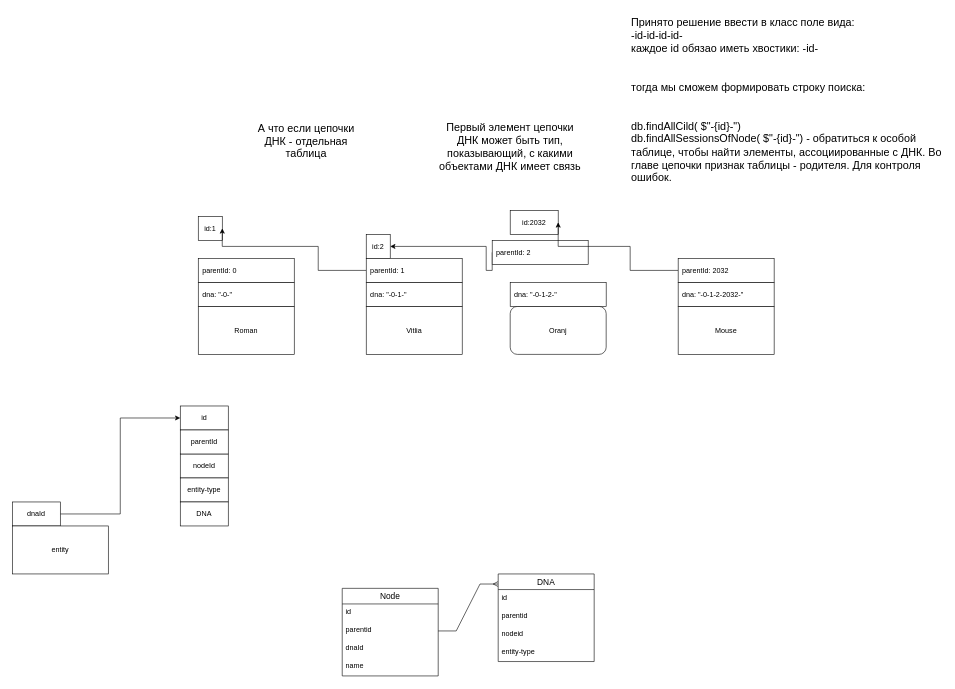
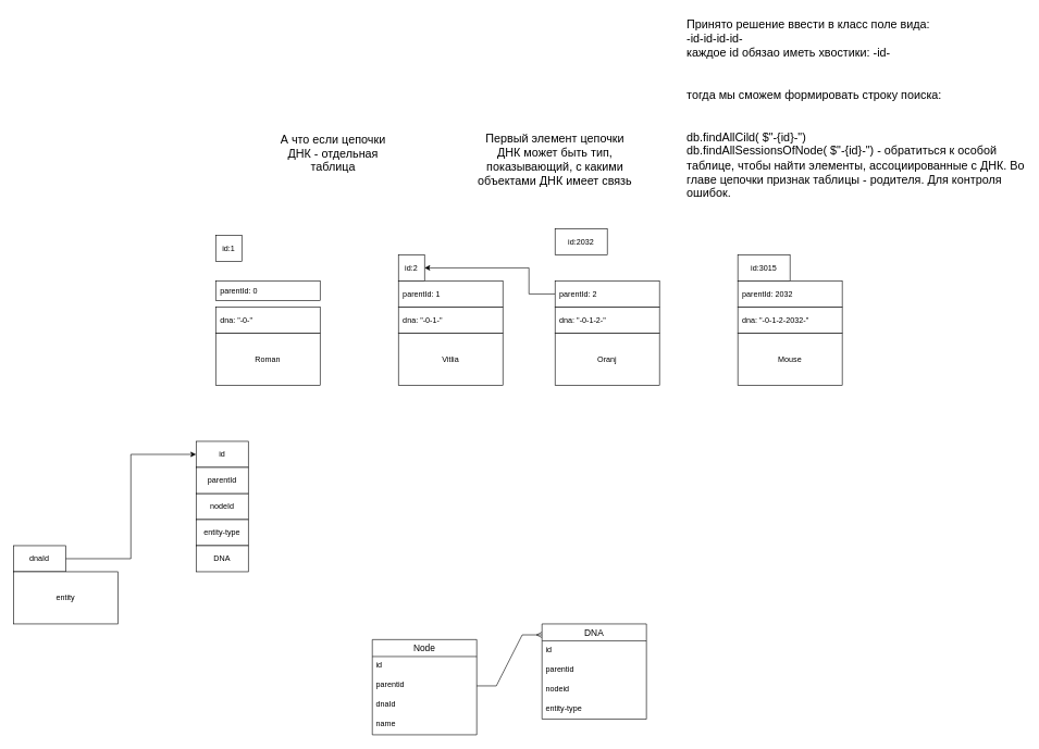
  <mxCell id="0" />
  <mxCell id="1" parent="0" />
  <mxCell id="2" value="id:1" style="rounded=0;whiteSpace=wrap;html=1;" vertex="1" parent="1"><mxGeometry x="330" y="360" width="40" height="40" as="geometry" /></mxCell>
  <mxCell id="3" value="Roman" style="rounded=0;whiteSpace=wrap;html=1;" vertex="1" parent="1"><mxGeometry x="330" y="510" width="160" height="80" as="geometry" /></mxCell>
  <mxCell id="4" value="dna: &quot;-0-&quot;" style="rounded=0;whiteSpace=wrap;html=1;align=left;spacingLeft=5;" vertex="1" parent="1"><mxGeometry x="330" y="470" width="160" height="40" as="geometry" /></mxCell>
- <mxCell id="5" value="parentId: 0" style="rounded=0;whiteSpace=wrap;html=1;align=left;spacingLeft=5;" vertex="1" parent="1"><mxGeometry x="330" y="430" width="160" height="40" as="geometry" /></mxCell>
+ <mxCell id="5" value="parentId: 0" style="rounded=0;whiteSpace=wrap;html=1;align=left;spacingLeft=5;" vertex="1" parent="1"><mxGeometry x="330" y="430" width="160" height="30" as="geometry" /></mxCell>
  <mxCell id="6" value="id:2" style="rounded=0;whiteSpace=wrap;html=1;" vertex="1" parent="1"><mxGeometry x="610" y="390" width="40" height="40" as="geometry" /></mxCell>
  <mxCell id="7" value="Vitlia" style="rounded=0;whiteSpace=wrap;html=1;" vertex="1" parent="1"><mxGeometry x="610" y="510" width="160" height="80" as="geometry" /></mxCell>
  <mxCell id="8" value="dna: &quot;-0-1-&quot;" style="rounded=0;whiteSpace=wrap;html=1;align=left;spacingLeft=5;" vertex="1" parent="1"><mxGeometry x="610" y="470" width="160" height="40" as="geometry" /></mxCell>
- <mxCell id="9" style="edgeStyle=orthogonalEdgeStyle;rounded=0;orthogonalLoop=1;jettySize=auto;html=1;exitX=0;exitY=0.5;exitDx=0;exitDy=0;entryX=1;entryY=0.5;entryDx=0;entryDy=0;" edge="1" parent="1" source="10" target="2"><mxGeometry relative="1" as="geometry"><Array as="points"><mxPoint x="530" y="450" /><mxPoint x="530" y="410" /></Array></mxGeometry></mxCell>
  <mxCell id="10" value="parentId: 1" style="rounded=0;whiteSpace=wrap;html=1;align=left;spacingLeft=5;" vertex="1" parent="1"><mxGeometry x="610" y="430" width="160" height="40" as="geometry" /></mxCell>
  <mxCell id="11" value="id:2032" style="rounded=0;whiteSpace=wrap;html=1;" vertex="1" parent="1"><mxGeometry x="850" y="350" width="80" height="40" as="geometry" /></mxCell>
- <mxCell id="12" value="Oranj" style="whiteSpace=wrap;html=1;rounded=1;" vertex="1" parent="1"><mxGeometry x="850" y="510" width="160" height="80" as="geometry" /></mxCell>
+ <mxCell id="12" value="Oranj" style="rounded=0;whiteSpace=wrap;html=1;" vertex="1" parent="1"><mxGeometry x="850" y="510" width="160" height="80" as="geometry" /></mxCell>
  <mxCell id="13" value="dna: &quot;-0-1-2-&quot;" style="rounded=0;whiteSpace=wrap;html=1;align=left;spacingLeft=5;" vertex="1" parent="1"><mxGeometry x="850" y="470" width="160" height="40" as="geometry" /></mxCell>
  <mxCell id="14" style="edgeStyle=orthogonalEdgeStyle;rounded=0;orthogonalLoop=1;jettySize=auto;html=1;exitX=0;exitY=0.5;exitDx=0;exitDy=0;entryX=1;entryY=0.5;entryDx=0;entryDy=0;" edge="1" parent="1" source="15" target="6"><mxGeometry relative="1" as="geometry"><Array as="points"><mxPoint x="810" y="450" /><mxPoint x="810" y="410" /></Array></mxGeometry></mxCell>
- <mxCell id="15" value="parentId: 2" style="rounded=0;whiteSpace=wrap;html=1;align=left;spacingLeft=5;" vertex="1" parent="1"><mxGeometry x="820" y="400" width="160" height="40" as="geometry" /></mxCell>
+ <mxCell id="15" value="parentId: 2" style="rounded=0;whiteSpace=wrap;html=1;align=left;spacingLeft=5;" vertex="1" parent="1"><mxGeometry x="850" y="430" width="160" height="40" as="geometry" /></mxCell>
+ <mxCell id="16" value="id:3015" style="rounded=0;whiteSpace=wrap;html=1;" vertex="1" parent="1"><mxGeometry x="1130" y="390" width="80" height="40" as="geometry" /></mxCell>
  <mxCell id="17" value="Mouse" style="rounded=0;whiteSpace=wrap;html=1;" vertex="1" parent="1"><mxGeometry x="1130" y="510" width="160" height="80" as="geometry" /></mxCell>
  <mxCell id="18" value="dna: &quot;-0-1-2-2032-&quot;" style="rounded=0;whiteSpace=wrap;html=1;align=left;spacingLeft=5;" vertex="1" parent="1"><mxGeometry x="1130" y="470" width="160" height="40" as="geometry" /></mxCell>
- <mxCell id="19" style="edgeStyle=orthogonalEdgeStyle;rounded=0;orthogonalLoop=1;jettySize=auto;html=1;exitX=0;exitY=0.5;exitDx=0;exitDy=0;entryX=1;entryY=0.5;entryDx=0;entryDy=0;" edge="1" parent="1" source="20" target="11"><mxGeometry relative="1" as="geometry"><Array as="points"><mxPoint x="1050" y="450" /><mxPoint x="1050" y="410" /></Array></mxGeometry></mxCell>
  <mxCell id="20" value="parentId:&amp;nbsp;&lt;span style=&quot;text-align: center;&quot;&gt;2032&lt;/span&gt;" style="rounded=0;whiteSpace=wrap;html=1;align=left;spacingLeft=5;" vertex="1" parent="1"><mxGeometry x="1130" y="430" width="160" height="40" as="geometry" /></mxCell>
  <mxCell id="21" value="А что если цепочки ДНК - отдельная таблица" style="text;html=1;strokeColor=none;fillColor=none;align=center;verticalAlign=middle;whiteSpace=wrap;rounded=0;fontSize=18;" vertex="1" parent="1"><mxGeometry x="410" y="195" width="200" height="80" as="geometry" /></mxCell>
  <mxCell id="22" value="nodeId" style="rounded=0;whiteSpace=wrap;html=1;" vertex="1" parent="1"><mxGeometry x="300" y="756" width="80" height="40" as="geometry" /></mxCell>
  <mxCell id="23" style="edgeStyle=orthogonalEdgeStyle;rounded=0;orthogonalLoop=1;jettySize=auto;html=1;exitX=1;exitY=0.5;exitDx=0;exitDy=0;entryX=0;entryY=0.5;entryDx=0;entryDy=0;fontSize=18;" edge="1" parent="1" source="24" target="26"><mxGeometry relative="1" as="geometry" /></mxCell>
  <mxCell id="24" value="dnaId" style="rounded=0;whiteSpace=wrap;html=1;" vertex="1" parent="1"><mxGeometry x="20" y="836" width="80" height="40" as="geometry" /></mxCell>
  <mxCell id="25" value="entity" style="rounded=0;whiteSpace=wrap;html=1;" vertex="1" parent="1"><mxGeometry x="20" y="876" width="160" height="80" as="geometry" /></mxCell>
  <mxCell id="26" value="id" style="rounded=0;whiteSpace=wrap;html=1;" vertex="1" parent="1"><mxGeometry x="300" y="676" width="80" height="40" as="geometry" /></mxCell>
  <mxCell id="27" value="parentId" style="rounded=0;whiteSpace=wrap;html=1;" vertex="1" parent="1"><mxGeometry x="300" y="716" width="80" height="40" as="geometry" /></mxCell>
  <mxCell id="28" value="entity-type" style="rounded=0;whiteSpace=wrap;html=1;" vertex="1" parent="1"><mxGeometry x="300" y="796" width="80" height="40" as="geometry" /></mxCell>
  <mxCell id="29" value="DNA" style="rounded=0;whiteSpace=wrap;html=1;" vertex="1" parent="1"><mxGeometry x="300" y="836" width="80" height="40" as="geometry" /></mxCell>
  <mxCell id="30" value="DNA" style="swimlane;fontStyle=0;childLayout=stackLayout;horizontal=1;startSize=26;horizontalStack=0;resizeParent=1;resizeParentMax=0;resizeLast=0;collapsible=1;marginBottom=0;align=center;fontSize=14;" vertex="1" parent="1"><mxGeometry x="830" y="956" width="160" height="146" as="geometry" /></mxCell>
  <mxCell id="31" value="id" style="text;strokeColor=none;fillColor=none;spacingLeft=4;spacingRight=4;overflow=hidden;rotatable=0;points=[[0,0.5],[1,0.5]];portConstraint=eastwest;fontSize=12;" vertex="1" parent="30"><mxGeometry y="26" width="160" height="30" as="geometry" /></mxCell>
  <mxCell id="32" value="parentid" style="text;strokeColor=none;fillColor=none;spacingLeft=4;spacingRight=4;overflow=hidden;rotatable=0;points=[[0,0.5],[1,0.5]];portConstraint=eastwest;fontSize=12;" vertex="1" parent="30"><mxGeometry y="56" width="160" height="30" as="geometry" /></mxCell>
  <mxCell id="33" value="nodeid" style="text;strokeColor=none;fillColor=none;spacingLeft=4;spacingRight=4;overflow=hidden;rotatable=0;points=[[0,0.5],[1,0.5]];portConstraint=eastwest;fontSize=12;" vertex="1" parent="30"><mxGeometry y="86" width="160" height="30" as="geometry" /></mxCell>
  <mxCell id="34" value="entity-type" style="text;strokeColor=none;fillColor=none;spacingLeft=4;spacingRight=4;overflow=hidden;rotatable=0;points=[[0,0.5],[1,0.5]];portConstraint=eastwest;fontSize=12;" vertex="1" parent="30"><mxGeometry y="116" width="160" height="30" as="geometry" /></mxCell>
  <mxCell id="35" value="Node" style="swimlane;fontStyle=0;childLayout=stackLayout;horizontal=1;startSize=26;horizontalStack=0;resizeParent=1;resizeParentMax=0;resizeLast=0;collapsible=1;marginBottom=0;align=center;fontSize=14;" vertex="1" parent="1"><mxGeometry x="570" y="980" width="160" height="146" as="geometry" /></mxCell>
  <mxCell id="36" value="id" style="text;strokeColor=none;fillColor=none;spacingLeft=4;spacingRight=4;overflow=hidden;rotatable=0;points=[[0,0.5],[1,0.5]];portConstraint=eastwest;fontSize=12;" vertex="1" parent="35"><mxGeometry y="26" width="160" height="30" as="geometry" /></mxCell>
  <mxCell id="37" value="parentid" style="text;strokeColor=none;fillColor=none;spacingLeft=4;spacingRight=4;overflow=hidden;rotatable=0;points=[[0,0.5],[1,0.5]];portConstraint=eastwest;fontSize=12;" vertex="1" parent="35"><mxGeometry y="56" width="160" height="30" as="geometry" /></mxCell>
  <mxCell id="38" value="dnaId" style="text;strokeColor=none;fillColor=none;spacingLeft=4;spacingRight=4;overflow=hidden;rotatable=0;points=[[0,0.5],[1,0.5]];portConstraint=eastwest;fontSize=12;" vertex="1" parent="35"><mxGeometry y="86" width="160" height="30" as="geometry" /></mxCell>
  <mxCell id="39" value="name" style="text;strokeColor=none;fillColor=none;spacingLeft=4;spacingRight=4;overflow=hidden;rotatable=0;points=[[0,0.5],[1,0.5]];portConstraint=eastwest;fontSize=12;" vertex="1" parent="35"><mxGeometry y="116" width="160" height="30" as="geometry" /></mxCell>
  <mxCell id="40" value="" style="edgeStyle=entityRelationEdgeStyle;fontSize=12;html=1;endArrow=ERmany;rounded=0;exitX=1;exitY=0.5;exitDx=0;exitDy=0;entryX=-0.002;entryY=0.115;entryDx=0;entryDy=0;entryPerimeter=0;" edge="1" parent="1" source="37" target="30"><mxGeometry width="100" height="100" relative="1" as="geometry"><mxPoint x="640" y="970" as="sourcePoint" /><mxPoint x="740" y="870" as="targetPoint" /></mxGeometry></mxCell>
  <mxCell id="41" value="Первый элемент цепочки ДНК может быть тип, показывающий, с какими объектами ДНК имеет связь" style="text;html=1;strokeColor=none;fillColor=none;align=center;verticalAlign=middle;whiteSpace=wrap;rounded=0;fontSize=18;" vertex="1" parent="1"><mxGeometry x="730" y="180" width="240" height="130" as="geometry" /></mxCell>
  <mxCell id="42" value="Принято решение ввести в класс поле вида:&lt;br&gt;-id-id-id-id-&lt;br&gt;каждое id обязао иметь хвостики: -id-&lt;br&gt;&lt;br&gt;&lt;br&gt;тогда мы сможем формировать строку поиска:&lt;br&gt;&lt;br&gt;&lt;br&gt;db.findAllCild( $&quot;-{id}-&quot;)&lt;br&gt;db.findAllSessionsOfNode( $&quot;-{id}-&quot;) - обратиться к особой таблице, чтобы найти элементы, ассоциированные с ДНК. Во главе цепочки признак таблицы - родителя. Для контроля ошибок." style="text;whiteSpace=wrap;html=1;fontSize=18;" vertex="1" parent="1"><mxGeometry x="1050" y="20" width="520" height="310" as="geometry" /></mxCell>
